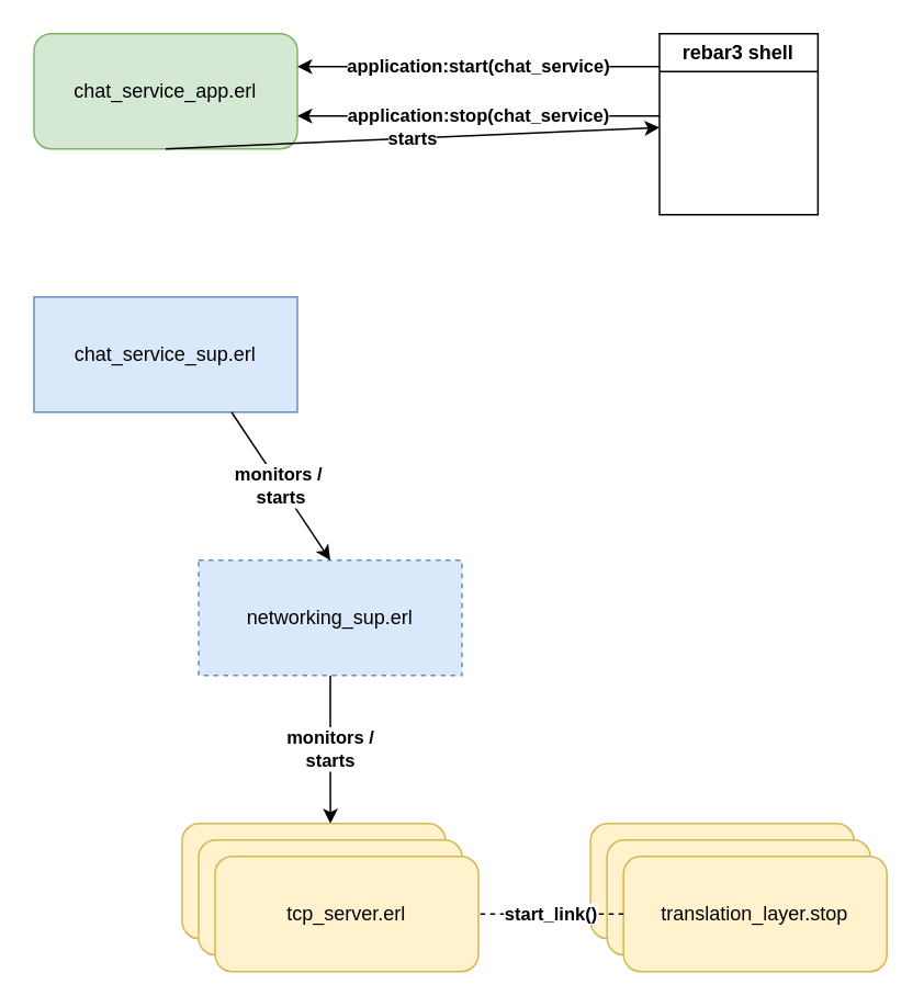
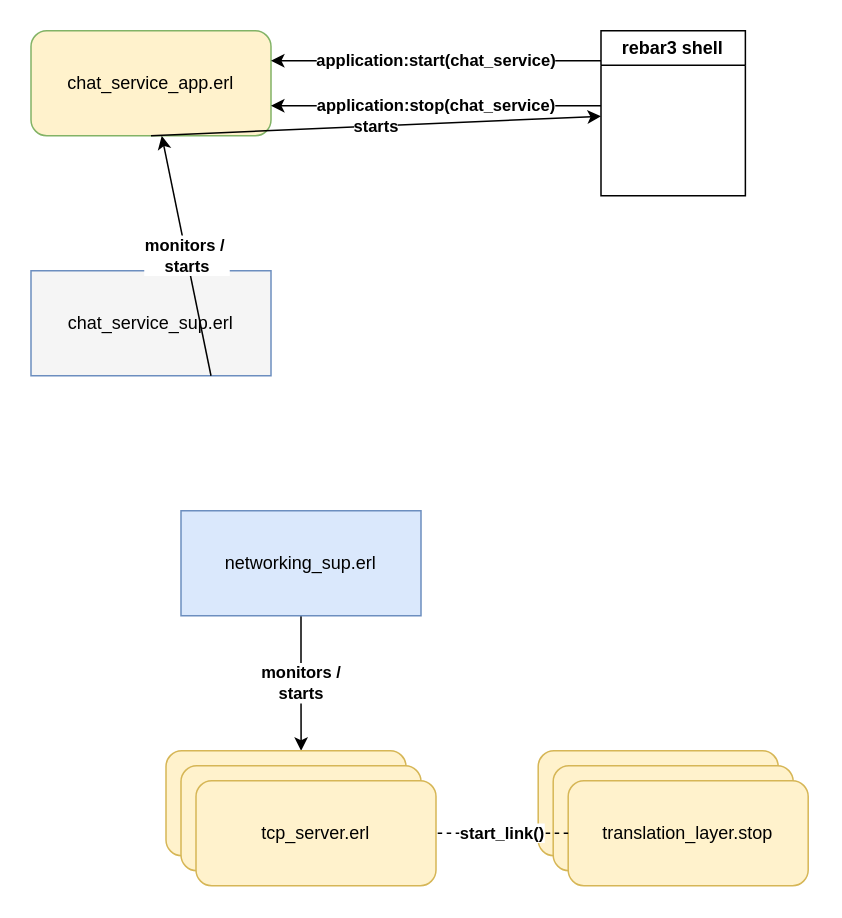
  <mxCell id="0" />
  <mxCell id="1" parent="0" />
- <mxCell id="2" value="chat_service_app.erl" style="rounded=1;whiteSpace=wrap;html=1;fillColor=#d5e8d4;strokeColor=#82b366;" parent="1" vertex="1"><mxGeometry x="20" y="20" width="160" height="70" as="geometry" /></mxCell>
- <mxCell id="3" value="chat_service_sup.erl" style="rounded=0;whiteSpace=wrap;html=1;fillColor=#dae8fc;strokeColor=#6c8ebf;" parent="1" vertex="1"><mxGeometry x="20" y="180" width="160" height="70" as="geometry" /></mxCell>
+ <mxCell id="2" value="chat_service_app.erl" style="rounded=1;whiteSpace=wrap;html=1;fillColor=#fff2cc;strokeColor=#82b366;" parent="1" vertex="1"><mxGeometry x="20" y="20" width="160" height="70" as="geometry" /></mxCell>
+ <mxCell id="3" value="chat_service_sup.erl" style="rounded=0;whiteSpace=wrap;html=1;fillColor=#f5f5f5;strokeColor=#6c8ebf;" parent="1" vertex="1"><mxGeometry x="20" y="180" width="160" height="70" as="geometry" /></mxCell>
  <mxCell id="4" value="starts" style="endArrow=classic;html=1;rounded=0;exitX=0.5;exitY=1;exitDx=0;exitDy=0;fillColor=#f5f5f5;strokeColor=#000000;labelBackgroundColor=default;fontColor=default;fontStyle=1;" parent="1" source="2" target="13" edge="1"><mxGeometry width="50" height="50" relative="1" as="geometry"><mxPoint x="60" y="120" as="sourcePoint" /><mxPoint x="100" y="90" as="targetPoint" /></mxGeometry></mxCell>
  <mxCell id="5" value="application:start(chat_service)" style="endArrow=classic;html=1;rounded=0;fillColor=#f5f5f5;strokeColor=#000000;labelBackgroundColor=default;fontColor=default;fontStyle=1;" parent="1" edge="1"><mxGeometry width="50" height="50" relative="1" as="geometry"><mxPoint x="400" y="40" as="sourcePoint" /><mxPoint x="180" y="40" as="targetPoint" /><mxPoint as="offset" /></mxGeometry></mxCell>
  <mxCell id="6" value="application:stop(chat_service)" style="endArrow=classic;html=1;rounded=0;fillColor=#f5f5f5;strokeColor=#000000;labelBackgroundColor=default;fontColor=default;fontStyle=1;" parent="1" edge="1"><mxGeometry width="50" height="50" relative="1" as="geometry"><mxPoint x="400" y="70" as="sourcePoint" /><mxPoint x="180" y="70" as="targetPoint" /><mxPoint as="offset" /></mxGeometry></mxCell>
  <mxCell id="7" value="monitors /&lt;br&gt;starts" style="edgeStyle=orthogonalEdgeStyle;rounded=0;orthogonalLoop=1;jettySize=auto;html=1;entryX=0.563;entryY=0;entryDx=0;entryDy=0;entryPerimeter=0;fillColor=#f5f5f5;strokeColor=#000000;labelBackgroundColor=default;fontColor=default;fontStyle=1;" parent="1" source="8" target="10" edge="1"><mxGeometry relative="1" as="geometry" /></mxCell>
- <mxCell id="8" value="networking_sup.erl" style="rounded=0;whiteSpace=wrap;html=1;fillColor=#dae8fc;strokeColor=#6c8ebf;dashed=1;" parent="1" vertex="1"><mxGeometry x="120" y="340" width="160" height="70" as="geometry" /></mxCell>
- <mxCell id="9" value="monitors /&amp;nbsp;&lt;br&gt;starts" style="endArrow=classic;html=1;rounded=0;exitX=0.75;exitY=1;exitDx=0;exitDy=0;entryX=0.5;entryY=0;entryDx=0;entryDy=0;fillColor=#f5f5f5;strokeColor=#000000;labelBackgroundColor=default;fontColor=default;fontStyle=1;" parent="1" source="3" target="8" edge="1"><mxGeometry width="50" height="50" relative="1" as="geometry"><mxPoint x="70" y="260" as="sourcePoint" /><mxPoint x="10" y="350" as="targetPoint" /></mxGeometry></mxCell>
+ <mxCell id="8" value="networking_sup.erl" style="rounded=0;whiteSpace=wrap;html=1;fillColor=#dae8fc;strokeColor=#6c8ebf;" parent="1" vertex="1"><mxGeometry x="120" y="340" width="160" height="70" as="geometry" /></mxCell>
+ <mxCell id="9" value="monitors /&amp;nbsp;&lt;br&gt;starts" style="endArrow=classic;html=1;rounded=0;exitX=0.75;exitY=1;exitDx=0;exitDy=0;fillColor=#f5f5f5;strokeColor=#000000;labelBackgroundColor=default;fontColor=default;fontStyle=1;" parent="1" source="3" target="2" edge="1"><mxGeometry width="50" height="50" relative="1" as="geometry"><mxPoint x="70" y="260" as="sourcePoint" /><mxPoint x="10" y="350" as="targetPoint" /></mxGeometry></mxCell>
  <mxCell id="10" value="tcp_server.erl" style="rounded=1;whiteSpace=wrap;html=1;fillColor=#fff2cc;strokeColor=#d6b656;" parent="1" vertex="1"><mxGeometry x="110" y="500" width="160" height="70" as="geometry" /></mxCell>
  <mxCell id="11" value="tcp_server.erl" style="rounded=1;whiteSpace=wrap;html=1;fillColor=#fff2cc;strokeColor=#d6b656;" parent="1" vertex="1"><mxGeometry x="120" y="510" width="160" height="70" as="geometry" /></mxCell>
  <mxCell id="12" value="tcp_server.erl" style="rounded=1;whiteSpace=wrap;html=1;fillColor=#fff2cc;strokeColor=#d6b656;" parent="1" vertex="1"><mxGeometry x="130" y="520" width="160" height="70" as="geometry" /></mxCell>
  <mxCell id="13" value="rebar3 shell" style="swimlane;whiteSpace=wrap;html=1;glass=0;" parent="1" vertex="1"><mxGeometry x="400" y="20" width="96.25" height="110" as="geometry" /></mxCell>
  <mxCell id="14" value="tcp_server.erl" style="rounded=1;whiteSpace=wrap;html=1;fillColor=#fff2cc;strokeColor=#d6b656;" vertex="1" parent="1"><mxGeometry x="358.13" y="500" width="160" height="70" as="geometry" /></mxCell>
  <mxCell id="15" value="tcp_server.erl" style="rounded=1;whiteSpace=wrap;html=1;fillColor=#fff2cc;strokeColor=#d6b656;" vertex="1" parent="1"><mxGeometry x="368.13" y="510" width="160" height="70" as="geometry" /></mxCell>
  <mxCell id="16" value="translation_layer.stop" style="rounded=1;whiteSpace=wrap;html=1;fillColor=#fff2cc;strokeColor=#d6b656;" vertex="1" parent="1"><mxGeometry x="378.13" y="520" width="160" height="70" as="geometry" /></mxCell>
  <mxCell id="17" value="start_link()" style="endArrow=none;dashed=1;html=1;rounded=0;entryX=1;entryY=0.5;entryDx=0;entryDy=0;exitX=0;exitY=0.5;exitDx=0;exitDy=0;fontStyle=1" edge="1" parent="1" source="16" target="12"><mxGeometry width="50" height="50" relative="1" as="geometry"><mxPoint x="230" y="410" as="sourcePoint" /><mxPoint x="280" y="360" as="targetPoint" /></mxGeometry></mxCell>
